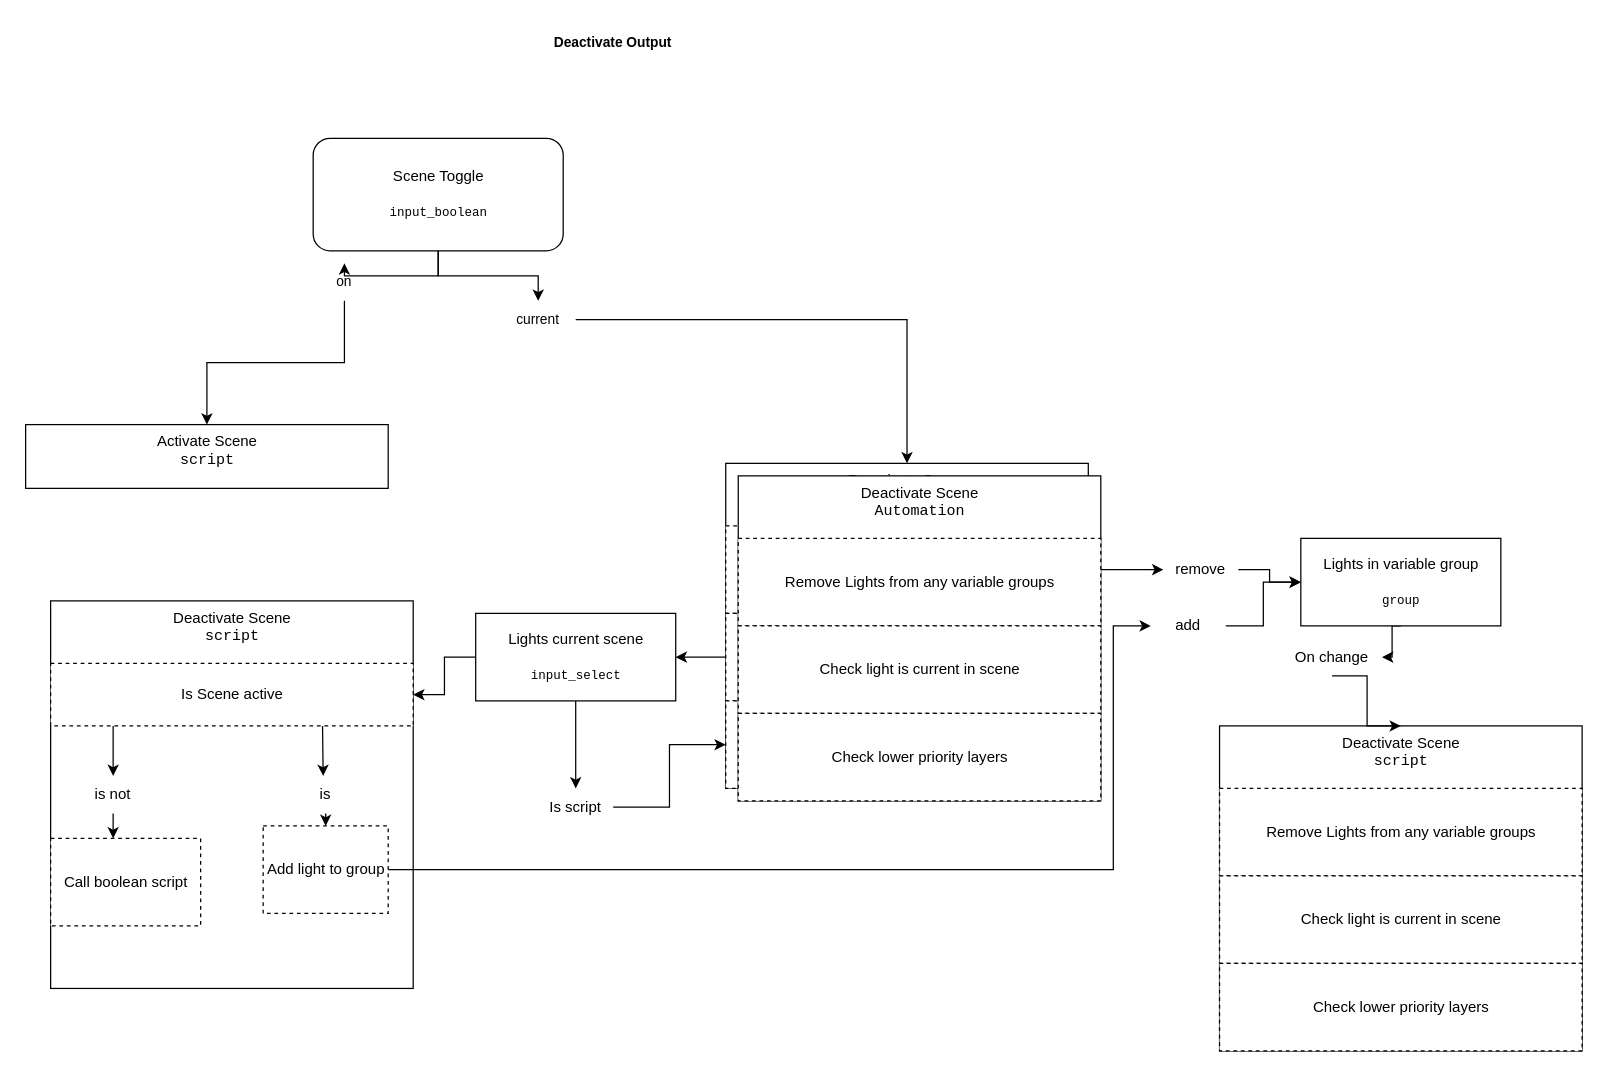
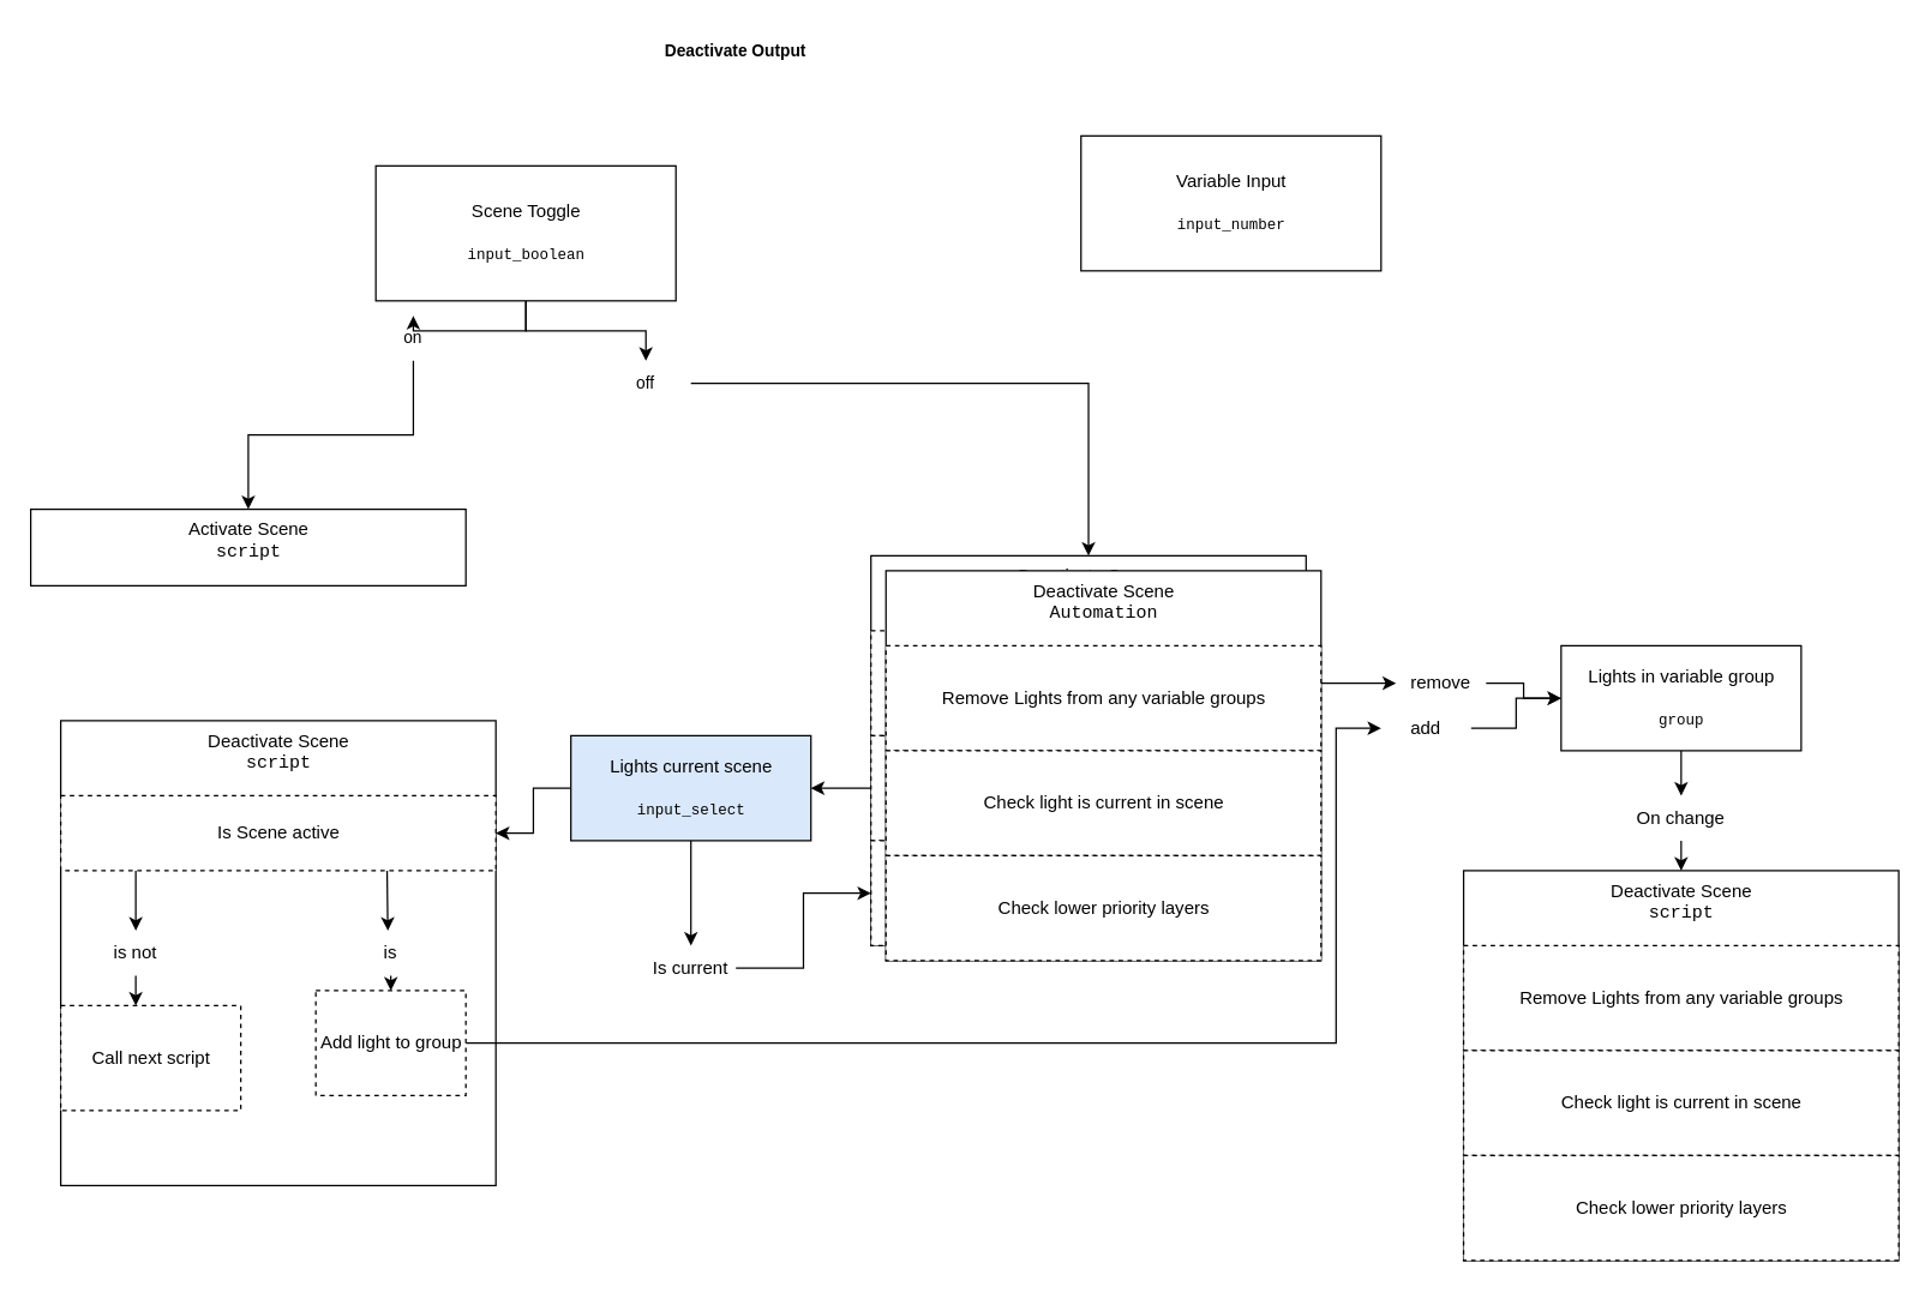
  <mxCell id="0" />
  <mxCell id="1" parent="0" />
+ <mxCell id="2" value="Variable Input&lt;br&gt;&lt;br style=&quot;font-size: 11px&quot;&gt;&lt;font size=&quot;1&quot; face=&quot;Courier New&quot;&gt;input_number&lt;/font&gt;" style="html=1;" vertex="1" parent="1"><mxGeometry x="720" y="90" width="200" height="90" as="geometry" /></mxCell>
  <mxCell id="3" style="edgeStyle=orthogonalEdgeStyle;rounded=0;orthogonalLoop=1;jettySize=auto;html=1;entryX=0.5;entryY=0;entryDx=0;entryDy=0;fontFamily=Helvetica;fontSize=11;" edge="1" parent="1" source="5" target="8"><mxGeometry relative="1" as="geometry" /></mxCell>
  <mxCell id="4" style="edgeStyle=orthogonalEdgeStyle;rounded=0;orthogonalLoop=1;jettySize=auto;html=1;exitX=0.5;exitY=1;exitDx=0;exitDy=0;entryX=0.5;entryY=0;entryDx=0;entryDy=0;fontFamily=Helvetica;fontSize=11;" edge="1" parent="1" source="5" target="10"><mxGeometry relative="1" as="geometry" /></mxCell>
- <mxCell id="5" value="Scene Toggle&lt;br&gt;&lt;br style=&quot;font-size: 11px&quot;&gt;&lt;font size=&quot;1&quot; face=&quot;Courier New&quot;&gt;input_boolean&lt;/font&gt;" style="html=1;rounded=1;" vertex="1" parent="1"><mxGeometry x="250" y="110" width="200" height="90" as="geometry" /></mxCell>
+ <mxCell id="5" value="Scene Toggle&lt;br&gt;&lt;br style=&quot;font-size: 11px&quot;&gt;&lt;font size=&quot;1&quot; face=&quot;Courier New&quot;&gt;input_boolean&lt;/font&gt;" style="html=1;" vertex="1" parent="1"><mxGeometry x="250" y="110" width="200" height="90" as="geometry" /></mxCell>
  <mxCell id="6" value="Deactivate Output" style="text;align=center;fontStyle=1;verticalAlign=middle;spacingLeft=3;spacingRight=3;strokeColor=none;rotatable=0;points=[[0,0.5],[1,0.5]];portConstraint=eastwest;fontFamily=Helvetica;fontSize=11;" vertex="1" parent="1"><mxGeometry x="450" width="80" height="26" as="geometry" y="20" /></mxCell>
  <mxCell id="7" style="edgeStyle=orthogonalEdgeStyle;rounded=0;orthogonalLoop=1;jettySize=auto;html=1;entryX=0.5;entryY=0;entryDx=0;entryDy=0;fontFamily=Courier New;fontSize=12;" edge="1" parent="1" source="8" target="29"><mxGeometry relative="1" as="geometry" /></mxCell>
- <mxCell id="8" value="current" style="text;html=1;strokeColor=none;fillColor=none;align=center;verticalAlign=middle;whiteSpace=wrap;rounded=0;fontFamily=Helvetica;fontSize=11;" vertex="1" parent="1"><mxGeometry x="400" y="240" width="60" height="30" as="geometry" /></mxCell>
+ <mxCell id="8" value="off" style="text;html=1;strokeColor=none;fillColor=none;align=center;verticalAlign=middle;whiteSpace=wrap;rounded=0;fontFamily=Helvetica;fontSize=11;" vertex="1" parent="1"><mxGeometry x="400" y="240" width="60" height="30" as="geometry" /></mxCell>
  <mxCell id="9" style="edgeStyle=orthogonalEdgeStyle;rounded=0;orthogonalLoop=1;jettySize=auto;html=1;exitX=0.5;exitY=1;exitDx=0;exitDy=0;entryX=0.5;entryY=0;entryDx=0;entryDy=0;fontFamily=Courier New;fontSize=12;" edge="1" parent="1" source="10" target="11"><mxGeometry relative="1" as="geometry" /></mxCell>
  <mxCell id="10" value="on" style="text;html=1;strokeColor=none;fillColor=none;align=center;verticalAlign=middle;whiteSpace=wrap;rounded=0;fontFamily=Helvetica;fontSize=11;" vertex="1" parent="1"><mxGeometry x="245" y="210" width="60" height="30" as="geometry" /></mxCell>
  <mxCell id="11" value="&lt;font style=&quot;font-size: 12px&quot;&gt;Activate Scene&lt;br&gt;&lt;font face=&quot;Courier New&quot;&gt;script&lt;/font&gt;&lt;br&gt;&lt;/font&gt;" style="html=1;fontFamily=Helvetica;fontSize=11;verticalAlign=top;" vertex="1" parent="1"><mxGeometry x="20" y="339" width="290" height="51" as="geometry" /></mxCell>
  <mxCell id="12" style="edgeStyle=elbowEdgeStyle;rounded=0;orthogonalLoop=1;jettySize=auto;html=1;exitX=0;exitY=0.5;exitDx=0;exitDy=0;fontFamily=Helvetica;fontSize=12;" edge="1" parent="1" source="32" target="19"><mxGeometry relative="1" as="geometry" /></mxCell>
  <mxCell id="13" style="edgeStyle=elbowEdgeStyle;rounded=0;orthogonalLoop=1;jettySize=auto;html=1;exitX=0.5;exitY=1;exitDx=0;exitDy=0;fontFamily=Helvetica;fontSize=12;" edge="1" parent="1" source="14" target="56"><mxGeometry relative="1" as="geometry" /></mxCell>
  <mxCell id="14" value="Lights in variable group&lt;br&gt;&lt;br style=&quot;font-size: 11px&quot;&gt;&lt;font size=&quot;1&quot; face=&quot;Courier New&quot;&gt;group&lt;/font&gt;" style="html=1;" vertex="1" parent="1"><mxGeometry x="1040" y="430" width="160" height="70" as="geometry" /></mxCell>
  <mxCell id="15" style="edgeStyle=orthogonalEdgeStyle;rounded=0;orthogonalLoop=1;jettySize=auto;html=1;exitX=1;exitY=0.5;exitDx=0;exitDy=0;fontFamily=Helvetica;fontSize=12;entryX=0;entryY=0.5;entryDx=0;entryDy=0;" edge="1" parent="1" source="16" target="14"><mxGeometry relative="1" as="geometry"><mxPoint x="1110" y="405" as="targetPoint" /></mxGeometry></mxCell>
  <mxCell id="16" value="remove" style="text;html=1;strokeColor=none;fillColor=none;align=center;verticalAlign=middle;whiteSpace=wrap;rounded=0;fontFamily=Helvetica;fontSize=12;" vertex="1" parent="1"><mxGeometry x="930" y="440" width="60" height="30" as="geometry" /></mxCell>
  <mxCell id="17" style="edgeStyle=elbowEdgeStyle;rounded=0;orthogonalLoop=1;jettySize=auto;html=1;exitX=0.5;exitY=1;exitDx=0;exitDy=0;fontFamily=Helvetica;fontSize=12;" edge="1" parent="1" source="19" target="21"><mxGeometry relative="1" as="geometry" /></mxCell>
  <mxCell id="18" style="edgeStyle=elbowEdgeStyle;rounded=0;orthogonalLoop=1;jettySize=auto;html=1;exitX=0;exitY=0.5;exitDx=0;exitDy=0;fontFamily=Helvetica;fontSize=12;" edge="1" parent="1" source="19" target="26"><mxGeometry relative="1" as="geometry" /></mxCell>
- <mxCell id="19" value="Lights current scene&lt;br&gt;&lt;br style=&quot;font-size: 11px&quot;&gt;&lt;font face=&quot;Courier New&quot; size=&quot;1&quot;&gt;input_select&lt;/font&gt;" style="html=1;" vertex="1" parent="1"><mxGeometry x="380" y="490" width="160" height="70" as="geometry" /></mxCell>
+ <mxCell id="19" value="Lights current scene&lt;br&gt;&lt;br style=&quot;font-size: 11px&quot;&gt;&lt;font face=&quot;Courier New&quot; size=&quot;1&quot;&gt;input_select&lt;/font&gt;" style="html=1;fillColor=#dae8fc;" vertex="1" parent="1"><mxGeometry x="380" y="490" width="160" height="70" as="geometry" /></mxCell>
  <mxCell id="20" style="edgeStyle=elbowEdgeStyle;rounded=0;orthogonalLoop=1;jettySize=auto;html=1;exitX=1;exitY=0.5;exitDx=0;exitDy=0;fontFamily=Helvetica;fontSize=12;" edge="1" parent="1" source="21" target="33"><mxGeometry relative="1" as="geometry" /></mxCell>
- <mxCell id="21" value="Is script" style="text;html=1;strokeColor=none;fillColor=none;align=center;verticalAlign=middle;whiteSpace=wrap;rounded=0;fontFamily=Helvetica;fontSize=12;" vertex="1" parent="1"><mxGeometry x="430" y="630" width="60" height="30" as="geometry" /></mxCell>
+ <mxCell id="21" value="Is current" style="text;html=1;strokeColor=none;fillColor=none;align=center;verticalAlign=middle;whiteSpace=wrap;rounded=0;fontFamily=Helvetica;fontSize=12;" vertex="1" parent="1"><mxGeometry x="430" y="630" width="60" height="30" as="geometry" /></mxCell>
  <mxCell id="22" value="&lt;font style=&quot;font-size: 12px&quot;&gt;Deactivate Scene&lt;br&gt;&lt;font face=&quot;Courier New&quot;&gt;script&lt;/font&gt;&lt;br&gt;&lt;/font&gt;" style="html=1;fontFamily=Helvetica;fontSize=11;verticalAlign=top;" vertex="1" parent="1"><mxGeometry x="40" y="480" width="290" height="310" as="geometry" /></mxCell>
  <mxCell id="23" style="edgeStyle=orthogonalEdgeStyle;rounded=0;orthogonalLoop=1;jettySize=auto;html=1;exitX=0.5;exitY=1;exitDx=0;exitDy=0;fontFamily=Courier New;fontSize=12;" edge="1" parent="1" source="22" target="22"><mxGeometry relative="1" as="geometry" /></mxCell>
  <mxCell id="24" style="edgeStyle=elbowEdgeStyle;rounded=0;orthogonalLoop=1;jettySize=auto;html=1;fontFamily=Helvetica;fontSize=12;" edge="1" parent="1" source="26" target="42"><mxGeometry relative="1" as="geometry" /></mxCell>
  <mxCell id="25" style="edgeStyle=elbowEdgeStyle;rounded=0;orthogonalLoop=1;jettySize=auto;html=1;exitX=0.75;exitY=1;exitDx=0;exitDy=0;fontFamily=Helvetica;fontSize=12;" edge="1" parent="1" source="26" target="44"><mxGeometry relative="1" as="geometry" /></mxCell>
  <mxCell id="26" value="&lt;font face=&quot;Helvetica&quot;&gt;Is Scene active&lt;/font&gt;" style="html=1;fontFamily=Courier New;fontSize=12;dashed=1;" vertex="1" parent="1"><mxGeometry x="40" y="530" width="290" height="50" as="geometry" /></mxCell>
- <mxCell id="27" value="&lt;font face=&quot;Helvetica&quot;&gt;Call boolean script&lt;/font&gt;" style="html=1;fontFamily=Courier New;fontSize=12;dashed=1;" vertex="1" parent="1"><mxGeometry x="40" y="670" width="120" height="70" as="geometry" /></mxCell>
+ <mxCell id="27" value="&lt;font face=&quot;Helvetica&quot;&gt;Call next script&lt;/font&gt;" style="html=1;fontFamily=Courier New;fontSize=12;dashed=1;" vertex="1" parent="1"><mxGeometry x="40" y="670" width="120" height="70" as="geometry" /></mxCell>
  <mxCell id="28" value="" style="group" vertex="1" connectable="0" parent="1"><mxGeometry x="580" y="370" width="290" height="260" as="geometry" /></mxCell>
  <mxCell id="29" value="&lt;font style=&quot;font-size: 12px&quot;&gt;Deactivate Scene&lt;br&gt;&lt;font face=&quot;Courier New&quot;&gt;script&lt;/font&gt;&lt;br&gt;&lt;/font&gt;" style="html=1;fontFamily=Helvetica;fontSize=11;verticalAlign=top;" vertex="1" parent="28"><mxGeometry width="290" height="260" as="geometry" /></mxCell>
  <mxCell id="30" style="edgeStyle=orthogonalEdgeStyle;rounded=0;orthogonalLoop=1;jettySize=auto;html=1;exitX=0.5;exitY=1;exitDx=0;exitDy=0;fontFamily=Courier New;fontSize=12;" edge="1" parent="28" source="29" target="29"><mxGeometry relative="1" as="geometry" /></mxCell>
  <mxCell id="31" value="&lt;font face=&quot;Helvetica&quot;&gt;Remove Lights from any variable groups&lt;/font&gt;" style="html=1;fontFamily=Courier New;fontSize=12;dashed=1;" vertex="1" parent="28"><mxGeometry y="50" width="290" height="70" as="geometry" /></mxCell>
  <mxCell id="32" value="&lt;font face=&quot;Helvetica&quot;&gt;Check light is current in scene&lt;/font&gt;" style="html=1;fontFamily=Courier New;fontSize=12;dashed=1;" vertex="1" parent="28"><mxGeometry y="120" width="290" height="70" as="geometry" /></mxCell>
  <mxCell id="33" value="&lt;font face=&quot;Helvetica&quot;&gt;Check lower priority layers&lt;/font&gt;" style="html=1;fontFamily=Courier New;fontSize=12;dashed=1;" vertex="1" parent="28"><mxGeometry y="190" width="290" height="70" as="geometry" /></mxCell>
  <mxCell id="34" style="edgeStyle=orthogonalEdgeStyle;rounded=0;orthogonalLoop=1;jettySize=auto;html=1;exitX=1;exitY=0.5;exitDx=0;exitDy=0;fontFamily=Helvetica;fontSize=12;" edge="1" parent="1" source="31" target="16"><mxGeometry relative="1" as="geometry" /></mxCell>
  <mxCell id="35" value="" style="group" vertex="1" connectable="0" parent="1"><mxGeometry x="590" y="380" width="290" height="260" as="geometry" /></mxCell>
  <mxCell id="36" value="&lt;font style=&quot;font-size: 12px&quot;&gt;Deactivate Scene&lt;br&gt;&lt;font face=&quot;Courier New&quot;&gt;Automation&lt;/font&gt;&lt;br&gt;&lt;/font&gt;" style="html=1;fontFamily=Helvetica;fontSize=11;verticalAlign=top;" vertex="1" parent="35"><mxGeometry width="290" height="260" as="geometry" /></mxCell>
  <mxCell id="37" style="edgeStyle=orthogonalEdgeStyle;rounded=0;orthogonalLoop=1;jettySize=auto;html=1;exitX=0.5;exitY=1;exitDx=0;exitDy=0;fontFamily=Courier New;fontSize=12;" edge="1" parent="35" source="36" target="36"><mxGeometry relative="1" as="geometry" /></mxCell>
  <mxCell id="38" value="&lt;font face=&quot;Helvetica&quot;&gt;Remove Lights from any variable groups&lt;/font&gt;" style="html=1;fontFamily=Courier New;fontSize=12;dashed=1;" vertex="1" parent="35"><mxGeometry y="50" width="290" height="70" as="geometry" /></mxCell>
  <mxCell id="39" value="&lt;font face=&quot;Helvetica&quot;&gt;Check light is current in scene&lt;/font&gt;" style="html=1;fontFamily=Courier New;fontSize=12;dashed=1;" vertex="1" parent="35"><mxGeometry y="120" width="290" height="70" as="geometry" /></mxCell>
  <mxCell id="40" value="&lt;font face=&quot;Helvetica&quot;&gt;Check lower priority layers&lt;/font&gt;" style="html=1;fontFamily=Courier New;fontSize=12;dashed=1;" vertex="1" parent="35"><mxGeometry y="190" width="290" height="70" as="geometry" /></mxCell>
  <mxCell id="41" style="edgeStyle=elbowEdgeStyle;rounded=0;orthogonalLoop=1;jettySize=auto;html=1;exitX=0.5;exitY=1;exitDx=0;exitDy=0;fontFamily=Helvetica;fontSize=12;" edge="1" parent="1" source="42" target="27"><mxGeometry relative="1" as="geometry" /></mxCell>
  <mxCell id="42" value="is not" style="text;html=1;strokeColor=none;fillColor=none;align=center;verticalAlign=middle;whiteSpace=wrap;rounded=0;fontFamily=Helvetica;fontSize=12;" vertex="1" parent="1"><mxGeometry x="60" y="620" width="60" height="30" as="geometry" /></mxCell>
  <mxCell id="43" style="edgeStyle=elbowEdgeStyle;rounded=0;orthogonalLoop=1;jettySize=auto;html=1;exitX=0.5;exitY=1;exitDx=0;exitDy=0;fontFamily=Helvetica;fontSize=12;" edge="1" parent="1" source="44" target="46"><mxGeometry relative="1" as="geometry" /></mxCell>
  <mxCell id="44" value="is" style="text;html=1;strokeColor=none;fillColor=none;align=center;verticalAlign=middle;whiteSpace=wrap;rounded=0;fontFamily=Helvetica;fontSize=12;" vertex="1" parent="1"><mxGeometry x="230" y="620" width="60" height="30" as="geometry" /></mxCell>
  <mxCell id="45" style="edgeStyle=elbowEdgeStyle;rounded=0;orthogonalLoop=1;jettySize=auto;html=1;exitX=1;exitY=0.5;exitDx=0;exitDy=0;fontFamily=Helvetica;fontSize=12;" edge="1" parent="1" source="46" target="48"><mxGeometry relative="1" as="geometry"><Array as="points"><mxPoint x="890" y="695" /></Array></mxGeometry></mxCell>
  <mxCell id="46" value="&lt;font face=&quot;Helvetica&quot;&gt;Add light to group&lt;/font&gt;" style="html=1;fontFamily=Courier New;fontSize=12;dashed=1;" vertex="1" parent="1"><mxGeometry x="210" y="660" width="100" height="70" as="geometry" /></mxCell>
  <mxCell id="47" style="edgeStyle=elbowEdgeStyle;rounded=0;orthogonalLoop=1;jettySize=auto;html=1;exitX=1;exitY=0.5;exitDx=0;exitDy=0;fontFamily=Helvetica;fontSize=12;" edge="1" parent="1" source="48" target="14"><mxGeometry relative="1" as="geometry" /></mxCell>
- <mxCell id="48" value="add" style="text;html=1;strokeColor=none;fillColor=none;align=center;verticalAlign=middle;whiteSpace=wrap;rounded=0;fontFamily=Helvetica;fontSize=12;" vertex="1" parent="1"><mxGeometry x="920" y="485" width="60" height="30" as="geometry" /></mxCell>
+ <mxCell id="48" value="add" style="text;html=1;strokeColor=none;fillColor=none;align=center;verticalAlign=middle;whiteSpace=wrap;rounded=0;fontFamily=Helvetica;fontSize=12;" vertex="1" parent="1"><mxGeometry x="920" y="470" width="60" height="30" as="geometry" /></mxCell>
  <mxCell id="49" value="" style="group" vertex="1" connectable="0" parent="1"><mxGeometry x="975" y="580" width="290" height="260" as="geometry" /></mxCell>
  <mxCell id="50" value="&lt;font style=&quot;font-size: 12px&quot;&gt;Deactivate Scene&lt;br&gt;&lt;font face=&quot;Courier New&quot;&gt;script&lt;/font&gt;&lt;br&gt;&lt;/font&gt;" style="html=1;fontFamily=Helvetica;fontSize=11;verticalAlign=top;" vertex="1" parent="49"><mxGeometry width="290" height="260" as="geometry" /></mxCell>
  <mxCell id="51" style="edgeStyle=orthogonalEdgeStyle;rounded=0;orthogonalLoop=1;jettySize=auto;html=1;exitX=0.5;exitY=1;exitDx=0;exitDy=0;fontFamily=Courier New;fontSize=12;" edge="1" parent="49" source="50" target="50"><mxGeometry relative="1" as="geometry" /></mxCell>
  <mxCell id="52" value="&lt;font face=&quot;Helvetica&quot;&gt;Remove Lights from any variable groups&lt;/font&gt;" style="html=1;fontFamily=Courier New;fontSize=12;dashed=1;" vertex="1" parent="49"><mxGeometry y="50" width="290" height="70" as="geometry" /></mxCell>
  <mxCell id="53" value="&lt;font face=&quot;Helvetica&quot;&gt;Check light is current in scene&lt;/font&gt;" style="html=1;fontFamily=Courier New;fontSize=12;dashed=1;" vertex="1" parent="49"><mxGeometry y="120" width="290" height="70" as="geometry" /></mxCell>
  <mxCell id="54" value="&lt;font face=&quot;Helvetica&quot;&gt;Check lower priority layers&lt;/font&gt;" style="html=1;fontFamily=Courier New;fontSize=12;dashed=1;" vertex="1" parent="49"><mxGeometry y="190" width="290" height="70" as="geometry" /></mxCell>
  <mxCell id="55" style="edgeStyle=elbowEdgeStyle;rounded=0;orthogonalLoop=1;jettySize=auto;html=1;exitX=0.5;exitY=1;exitDx=0;exitDy=0;entryX=0.5;entryY=0;entryDx=0;entryDy=0;fontFamily=Helvetica;fontSize=12;" edge="1" parent="1" source="56" target="50"><mxGeometry relative="1" as="geometry" /></mxCell>
- <mxCell id="56" value="On change" style="text;html=1;strokeColor=none;fillColor=none;align=center;verticalAlign=middle;whiteSpace=wrap;rounded=0;fontFamily=Helvetica;fontSize=12;" vertex="1" parent="1"><mxGeometry x="1025" y="510" width="80" height="30" as="geometry" /></mxCell>
+ <mxCell id="56" value="On change" style="text;html=1;strokeColor=none;fillColor=none;align=center;verticalAlign=middle;whiteSpace=wrap;rounded=0;fontFamily=Helvetica;fontSize=12;" vertex="1" parent="1"><mxGeometry x="1080" y="530" width="80" height="30" as="geometry" /></mxCell>
